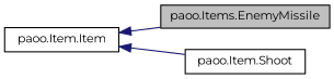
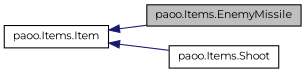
  digraph {
    fontname=Montserrat
    rankdir=LR
    node [color=black fillcolor=white fontname=Montserrat fontsize=10 shape=record style=filled]
    edge [color=midnightblue dir=back fontname=Montserrat fontsize=10 labelfontname=Helvetica labelfontsize=10 style=solid]
    n1 [fillcolor=grey75 fontcolor=black height=0.2 label="paoo.Items.EnemyMissile" width=0.4]
-   n2 [height=0.2 label="paoo.Item.Shoot" width=0.4]
-   n3 [height=0.2 label="paoo.Item.Item" width=0.4]
+   n2 [height=0.2 label="paoo.Items.Shoot" width=0.4]
+   n3 [height=0.2 label="paoo.Items.Item" width=0.4]
    n3 -> n1
    n3 -> n2
  }
